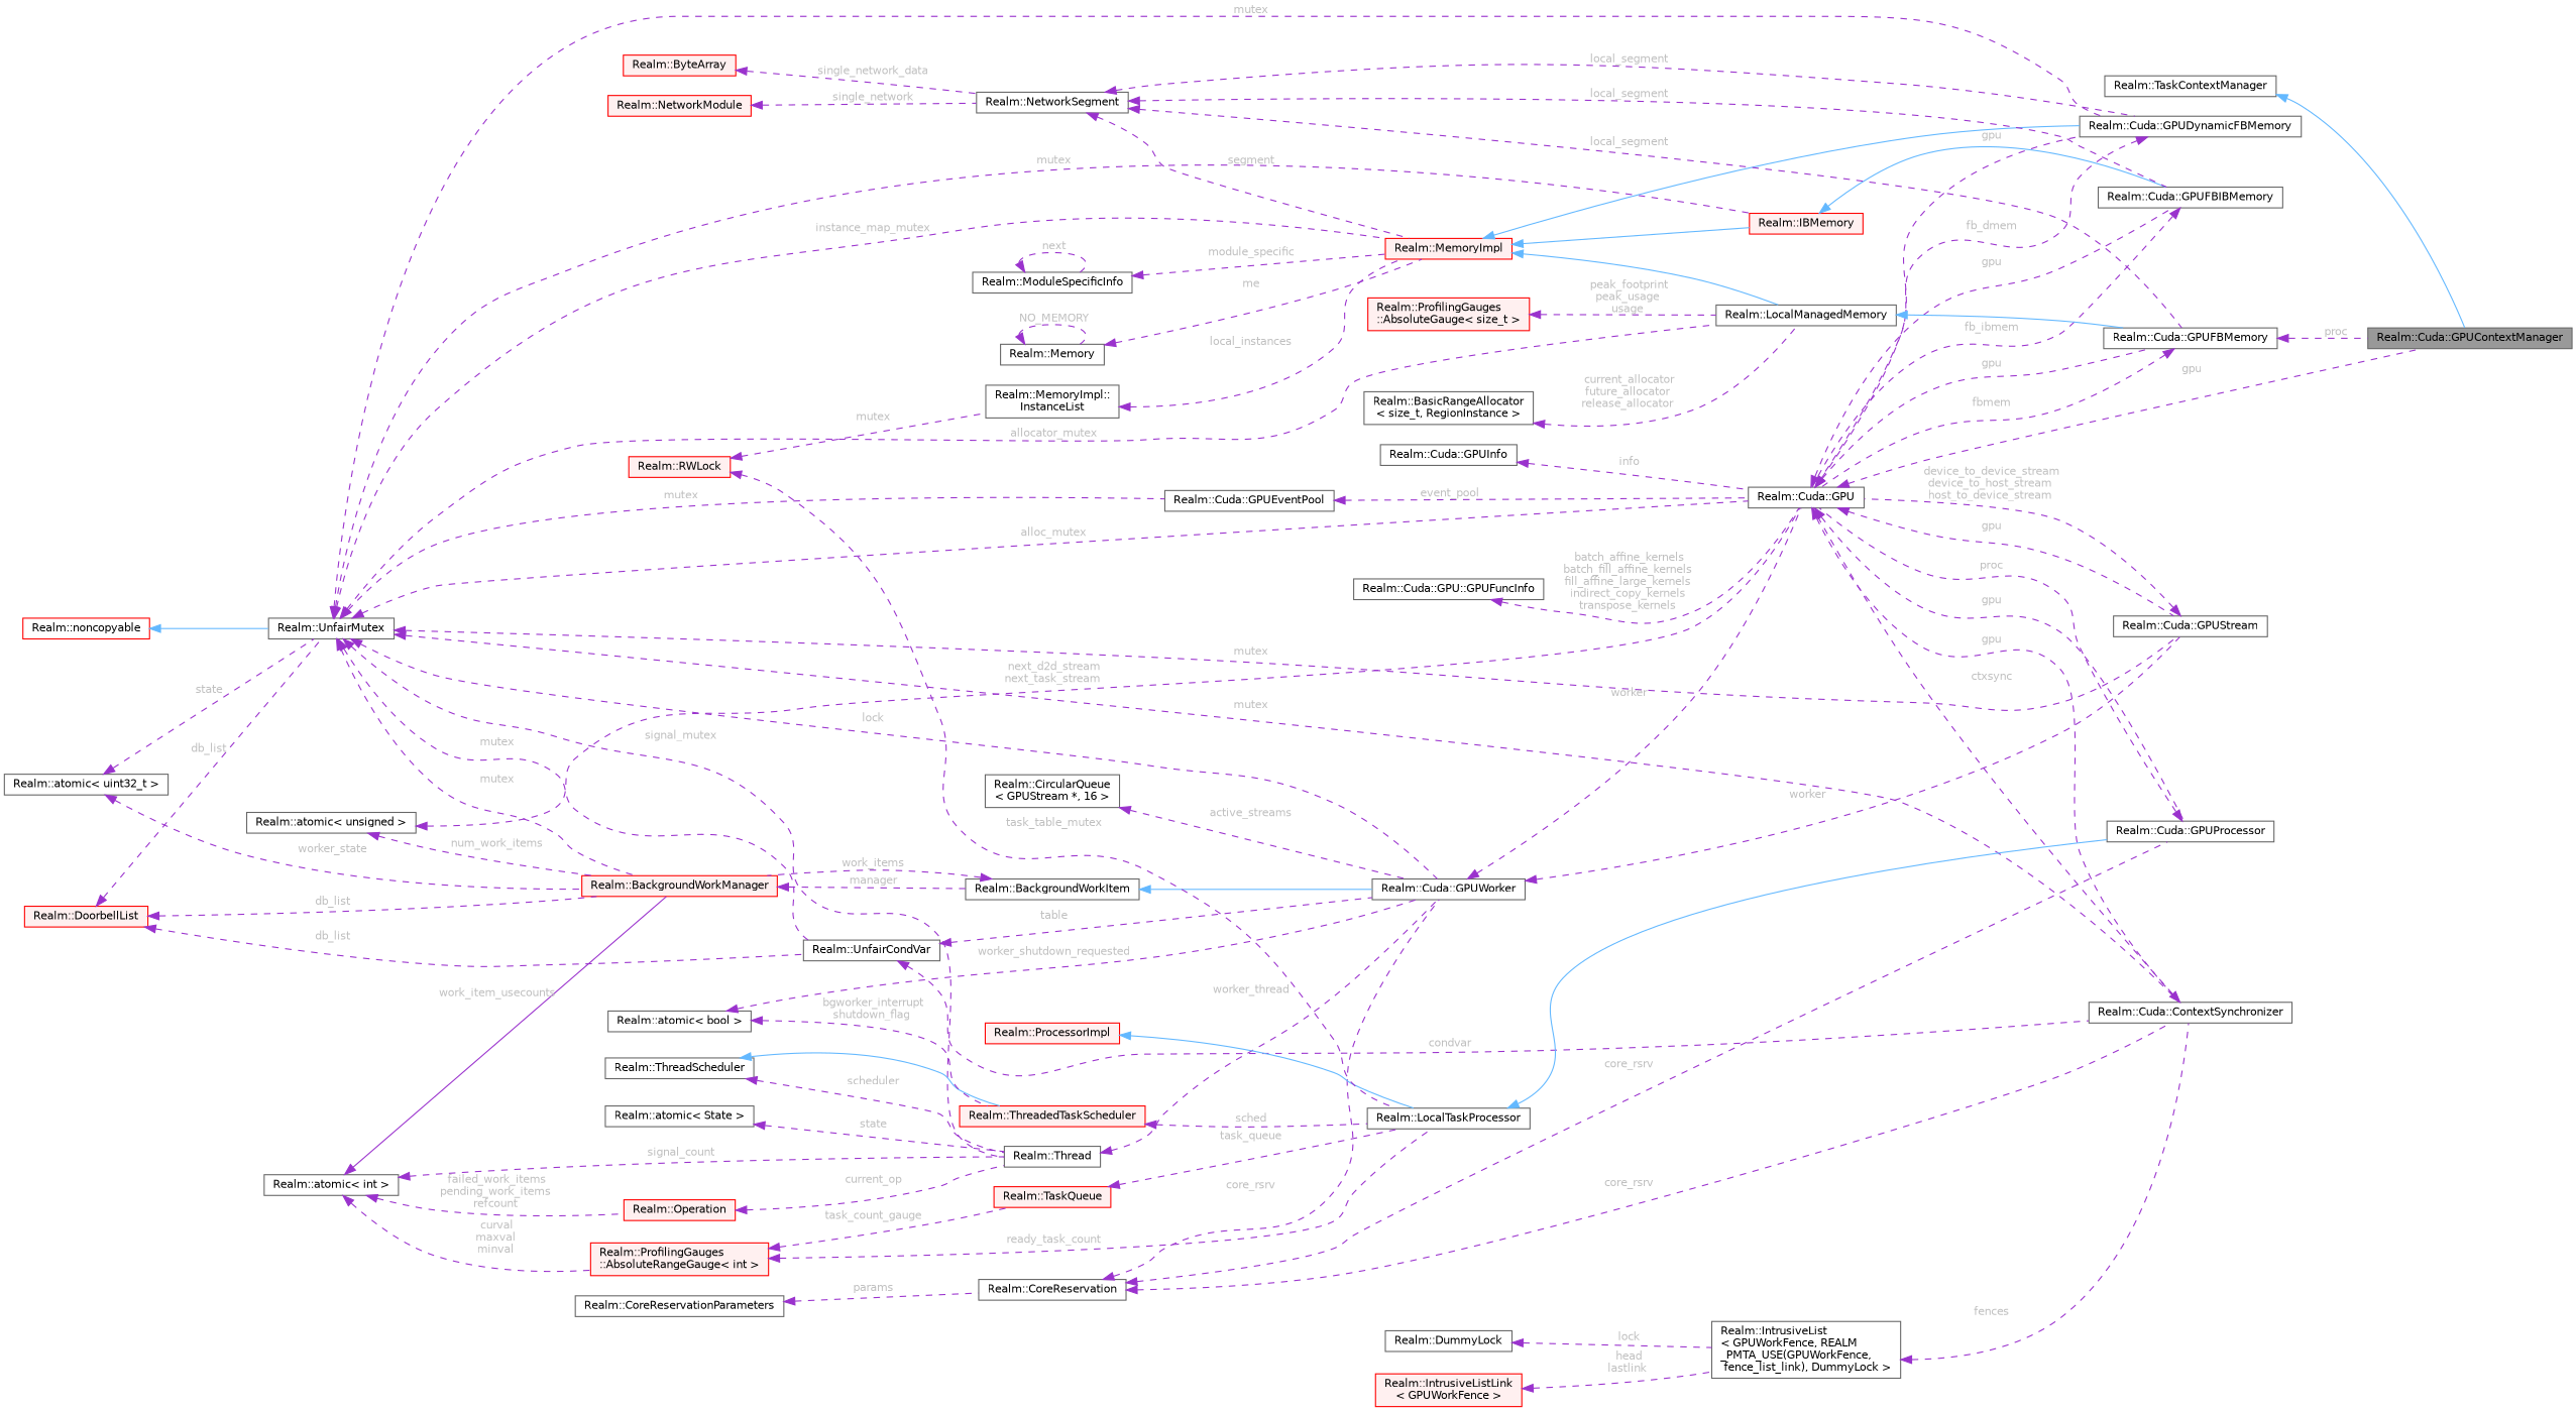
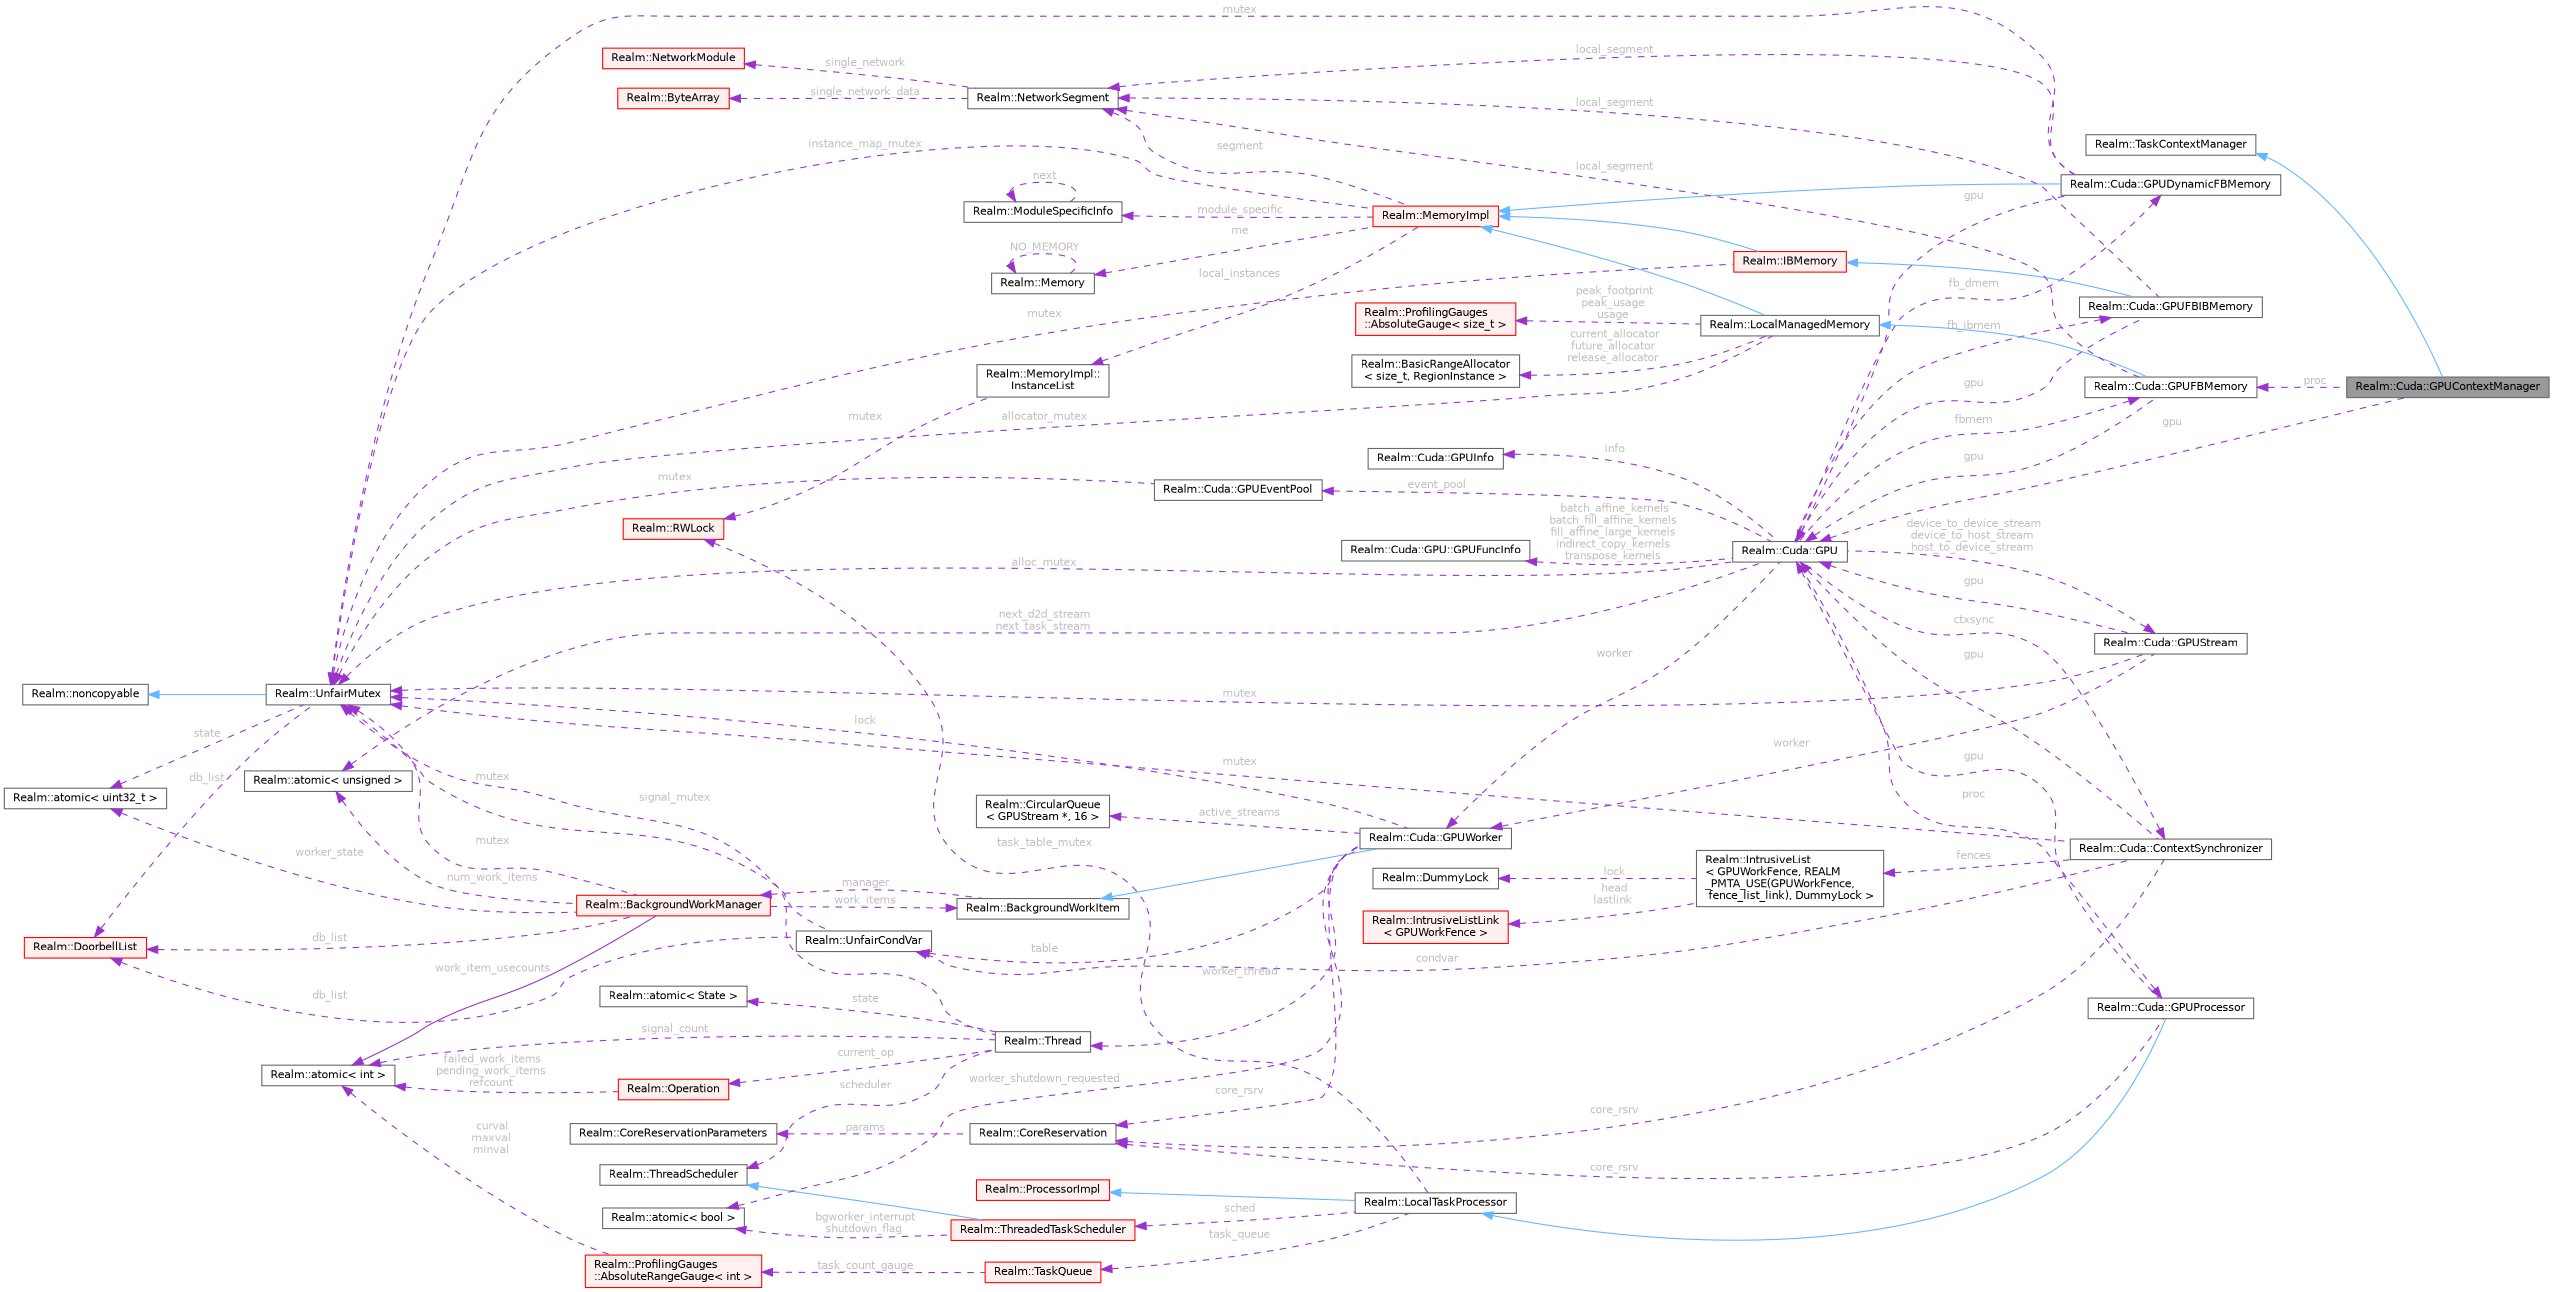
  digraph {
    rankdir=LR
    node [color=gray40 fillcolor=white fontname=Helvetica fontsize=10 shape=box style=filled]
    edge [color=darkorchid3 dir=back fontname=Helvetica fontsize=10 labelfontname=Helvetica labelfontsize=10 style=dashed fontcolor=grey]
    n1 [fillcolor=grey60 fontcolor=black height=0.2 label="Realm::Cuda::GPUContextManager" width=0.4]
    n2 [height=0.2 label="Realm::TaskContextManager" width=0.4]
    n3 [height=0.2 label="Realm::Cuda::GPU" width=0.4]
    n4 [height=0.2 label="Realm::Cuda::ContextSynchronizer" width=0.4]
    n5 [height=0.2 label="Realm::Cuda::GPUProcessor" width=0.4]
    n6 [height=0.2 label="Realm::Cuda::GPUFBMemory" width=0.4]
    n7 [height=0.2 label="Realm::Cuda::GPUDynamicFBMemory" width=0.4]
    n8 [height=0.2 label="Realm::Cuda::GPUFBIBMemory" width=0.4]
    n9 [height=0.2 label="Realm::Cuda::GPUStream" width=0.4]
    n10 [height=0.2 label="Realm::UnfairMutex" width=0.4]
    n11 [height=0.2 label="Realm::UnfairCondVar" width=0.4]
    n12 [height=0.2 label="Realm::Cuda::GPUWorker" width=0.4]
    n13 [color=red fillcolor="#FFF0F0" height=0.2 label="Realm::BackgroundWorkManager" width=0.4]
    n14 [height=0.2 label="Realm::Thread" width=0.4]
    n15 [height=0.2 label="Realm::LocalManagedMemory" width=0.4]
    n16 [color=red fillcolor="#FFF0F0" height=0.2 label="Realm::MemoryImpl" width=0.4]
    n17 [color=red fillcolor="#FFF0F0" height=0.2 label="Realm::IBMemory" width=0.4]
    n18 [height=0.2 label="Realm::Cuda::GPUEventPool" width=0.4]
    n19 [height=0.2 label="Realm::BackgroundWorkItem" width=0.4]
-   n20 [color=red height=0.2 label="Realm::noncopyable" width=0.4]
+   n20 [height=0.2 label="Realm::noncopyable" width=0.4]
    n21 [height=0.2 label="Realm::atomic\< uint32_t \>" width=0.4]
    n22 [color=red fillcolor="#FFF0F0" height=0.2 label="Realm::DoorbellList" width=0.4]
    n23 [height=0.2 label="Realm::IntrusiveList\l\< GPUWorkFence, REALM\l_PMTA_USE(GPUWorkFence,\l fence_list_link), DummyLock \>" width=0.4]
    n24 [height=0.2 label="Realm::DummyLock" width=0.4]
    n25 [color=red fillcolor="#FFF0F0" height=0.2 label="Realm::IntrusiveListLink\l\< GPUWorkFence \>" width=0.4]
    n26 [height=0.2 label="Realm::CoreReservation" width=0.4]
    n27 [height=0.2 label="Realm::CoreReservationParameters" width=0.4]
    n28 [height=0.2 label="Realm::Cuda::GPUInfo" width=0.4]
    n29 [height=0.2 label="Realm::atomic\< unsigned \>" width=0.4]
    n30 [height=0.2 label="Realm::atomic\< int \>" width=0.4]
    n31 [color=red fillcolor="#FFF0F0" height=0.2 label="Realm::Operation" width=0.4]
    n32 [color=red fillcolor="#FFF0F0" height=0.2 label="Realm::ProfilingGauges\l::AbsoluteRangeGauge\< int \>" width=0.4]
    n33 [height=0.2 label="Realm::LocalTaskProcessor" width=0.4]
    n34 [color=red fillcolor="#FFF0F0" height=0.2 label="Realm::TaskQueue" width=0.4]
    n35 [height=0.2 label="Realm::CircularQueue\l\< GPUStream *, 16 \>" width=0.4]
    n36 [height=0.2 label="Realm::atomic\< State \>" width=0.4]
    n37 [height=0.2 label="Realm::ThreadScheduler" width=0.4]
    n38 [color=red fillcolor="#FFF0F0" height=0.2 label="Realm::ThreadedTaskScheduler" width=0.4]
    n39 [height=0.2 label="Realm::atomic\< bool \>" width=0.4]
    n40 [color=red fillcolor="#FFF0F0" height=0.2 label="Realm::ProcessorImpl" width=0.4]
    n41 [color=red fillcolor="#FFF0F0" height=0.2 label="Realm::RWLock" width=0.4]
    n42 [height=0.2 label="Realm::MemoryImpl::\lInstanceList" width=0.4]
    n43 [height=0.2 label="Realm::Memory" width=0.4]
    n44 [height=0.2 label="Realm::NetworkSegment" width=0.4]
    n45 [color=red fillcolor="#FFF0F0" height=0.2 label="Realm::NetworkModule" width=0.4]
    n46 [color=red fillcolor="#FFF0F0" height=0.2 label="Realm::ByteArray" width=0.4]
    n47 [height=0.2 label="Realm::ModuleSpecificInfo" width=0.4]
    n48 [height=0.2 label="Realm::BasicRangeAllocator\l\< size_t, RegionInstance \>" width=0.4]
    n49 [color=red fillcolor="#FFF0F0" height=0.2 label="Realm::ProfilingGauges\l::AbsoluteGauge\< size_t \>" width=0.4]
    n50 [height=0.2 label="Realm::Cuda::GPU::GPUFuncInfo" width=0.4]
    n2 -> n1 [color=steelblue1 style=solid fontcolor=""]
    n3 -> n1 [label=" gpu"]
    n3 -> n4 [label=" gpu"]
    n3 -> n5 [label=" gpu"]
    n3 -> n6 [label=" gpu"]
    n3 -> n7 [label=" gpu"]
    n3 -> n8 [label=" gpu"]
    n3 -> n9 [label=" gpu"]
    n4 -> n3 [label=" ctxsync"]
    n5 -> n3 [label=" proc"]
    n6 -> n1 [label=" proc"]
    n6 -> n3 [label=" fbmem"]
    n7 -> n3 [label=" fb_dmem"]
    n8 -> n3 [label=" fb_ibmem"]
    n9 -> n3 [label=" device_to_device_stream\ndevice_to_host_stream\nhost_to_device_stream"]
    n10 -> n3 [label=" alloc_mutex"]
    n10 -> n4 [label=" mutex"]
    n10 -> n7 [label=" mutex"]
    n10 -> n9 [label=" mutex"]
    n10 -> n11 [label=" mutex"]
    n10 -> n12 [label=" lock"]
    n10 -> n13 [label=" mutex"]
    n10 -> n14 [label=" signal_mutex"]
    n10 -> n15 [label=" allocator_mutex"]
    n10 -> n16 [label=" instance_map_mutex"]
    n10 -> n17 [label=" mutex"]
    n10 -> n18 [label=" mutex"]
    n11 -> n4 [label=" condvar"]
    n11 -> n12 [label=" table"]
    n12 -> n3 [label=" worker"]
    n12 -> n9 [label=" worker"]
    n13 -> n19 [label=" manager"]
    n14 -> n12 [label=" worker_thread"]
    n15 -> n6 [color=steelblue1 style=solid fontcolor=""]
    n16 -> n7 [color=steelblue1 style=solid fontcolor=""]
    n16 -> n15 [color=steelblue1 style=solid fontcolor=""]
    n16 -> n17 [color=steelblue1 style=solid fontcolor=""]
    n17 -> n8 [color=steelblue1 style=solid fontcolor=""]
    n18 -> n3 [label=" event_pool"]
    n19 -> n12 [color=steelblue1 style=solid fontcolor=""]
    n19 -> n13 [label=" work_items"]
    n20 -> n10 [color=steelblue1 style=solid fontcolor=""]
    n21 -> n10 [label=" state"]
    n21 -> n13 [label=" worker_state"]
    n22 -> n10 [label=" db_list"]
    n22 -> n11 [label=" db_list"]
    n22 -> n13 [label=" db_list"]
    n23 -> n4 [label=" fences"]
    n24 -> n23 [label=" lock"]
    n25 -> n23 [label=" head\nlastlink"]
    n26 -> n4 [label=" core_rsrv"]
    n26 -> n5 [label=" core_rsrv"]
    n26 -> n12 [label=" core_rsrv"]
    n27 -> n26 [label=" params"]
    n28 -> n3 [label=" info"]
    n29 -> n3 [label=" next_d2d_stream\nnext_task_stream"]
    n29 -> n13 [label=" num_work_items"]
    n30 -> n13 [label=" work_item_usecounts" style=solid]
    n30 -> n14 [label=" signal_count"]
    n30 -> n31 [label=" failed_work_items\npending_work_items\nrefcount"]
    n30 -> n32 [label=" curval\nmaxval\nminval"]
    n31 -> n14 [label=" current_op"]
-   n32 -> n33 [label=" ready_task_count"]
    n32 -> n34 [label=" task_count_gauge"]
    n33 -> n5 [color=steelblue1 style=solid fontcolor=""]
    n34 -> n33 [label=" task_queue"]
    n35 -> n12 [label=" active_streams"]
    n36 -> n14 [label=" state"]
    n37 -> n14 [label=" scheduler"]
    n37 -> n38 [color=steelblue1 style=solid fontcolor=""]
    n38 -> n33 [label=" sched"]
    n39 -> n12 [label=" worker_shutdown_requested"]
    n39 -> n38 [label=" bgworker_interrupt\nshutdown_flag"]
    n40 -> n33 [color=steelblue1 style=solid fontcolor=""]
    n41 -> n33 [label=" task_table_mutex"]
    n41 -> n42 [label=" mutex"]
    n42 -> n16 [label=" local_instances"]
    n43 -> n16 [label=" me"]
    n43 -> n43 [label=" NO_MEMORY"]
    n44 -> n6 [label=" local_segment"]
    n44 -> n7 [label=" local_segment"]
    n44 -> n8 [label=" local_segment"]
    n44 -> n16 [label=" segment"]
    n45 -> n44 [label=" single_network"]
    n46 -> n44 [label=" single_network_data"]
    n47 -> n16 [label=" module_specific"]
    n47 -> n47 [label=" next"]
    n48 -> n15 [label=" current_allocator\nfuture_allocator\nrelease_allocator"]
    n49 -> n15 [label=" peak_footprint\npeak_usage\nusage"]
    n50 -> n3 [label=" batch_affine_kernels\nbatch_fill_affine_kernels\nfill_affine_large_kernels\nindirect_copy_kernels\ntranspose_kernels"]
  }
